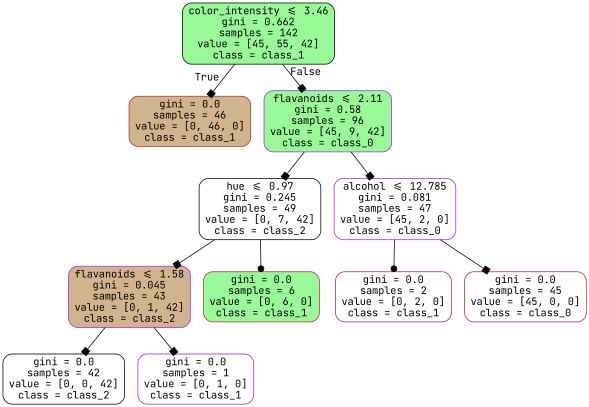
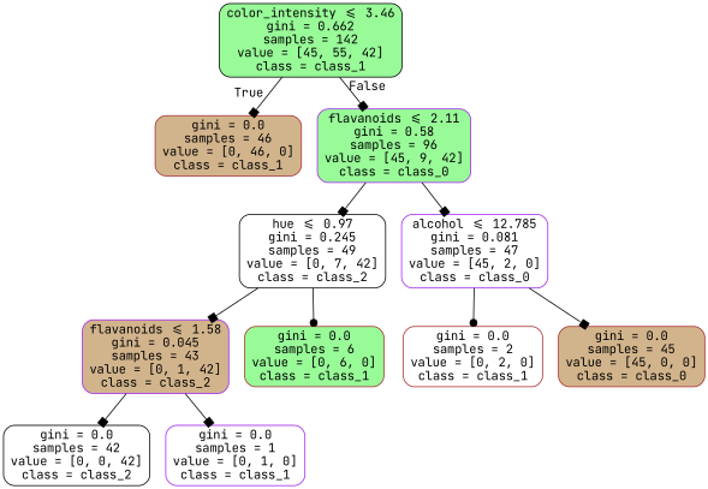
  digraph {
    fontname="JetBrains Mono"
    node [color=brown fillcolor=white fontname="JetBrains Mono" shape=box style="filled, rounded"]
    edge [arrowhead=box fontname="JetBrains Mono"]
    n1 [color=black fillcolor=palegreen label="color_intensity <= 3.46\ngini = 0.662\nsamples = 142\nvalue = [45, 55, 42]\nclass = class_1"]
    n2 [fillcolor=tan label="gini = 0.0\nsamples = 46\nvalue = [0, 46, 0]\nclass = class_1"]
    n3 [color=purple fillcolor=palegreen label="flavanoids <= 2.11\ngini = 0.58\nsamples = 96\nvalue = [45, 9, 42]\nclass = class_0"]
    n4 [color=black label="hue <= 0.97\ngini = 0.245\nsamples = 49\nvalue = [0, 7, 42]\nclass = class_2"]
    n5 [color=purple label="alcohol <= 12.785\ngini = 0.081\nsamples = 47\nvalue = [45, 2, 0]\nclass = class_0"]
    n6 [color=purple fillcolor=tan label="flavanoids <= 1.58\ngini = 0.045\nsamples = 43\nvalue = [0, 1, 42]\nclass = class_2"]
    n7 [fillcolor=palegreen label="gini = 0.0\nsamples = 6\nvalue = [0, 6, 0]\nclass = class_1"]
    n8 [label="gini = 0.0\nsamples = 2\nvalue = [0, 2, 0]\nclass = class_1"]
-   n9 [label="gini = 0.0\nsamples = 45\nvalue = [45, 0, 0]\nclass = class_0"]
+   n9 [fillcolor=tan label="gini = 0.0\nsamples = 45\nvalue = [45, 0, 0]\nclass = class_0"]
    n10 [color=black label="gini = 0.0\nsamples = 42\nvalue = [0, 0, 42]\nclass = class_2"]
    n11 [color=purple label="gini = 0.0\nsamples = 1\nvalue = [0, 1, 0]\nclass = class_1"]
    n1 -> n2 [headlabel=True labelangle=45 labeldistance=2.5]
    n1 -> n3 [headlabel=False labelangle=-45 labeldistance=2.5]
    n3 -> n4
    n3 -> n5
    n4 -> n6
    n4 -> n7 [arrowhead=dot]
    n5 -> n8 [arrowhead=dot]
    n5 -> n9
    n6 -> n10
    n6 -> n11
  }
